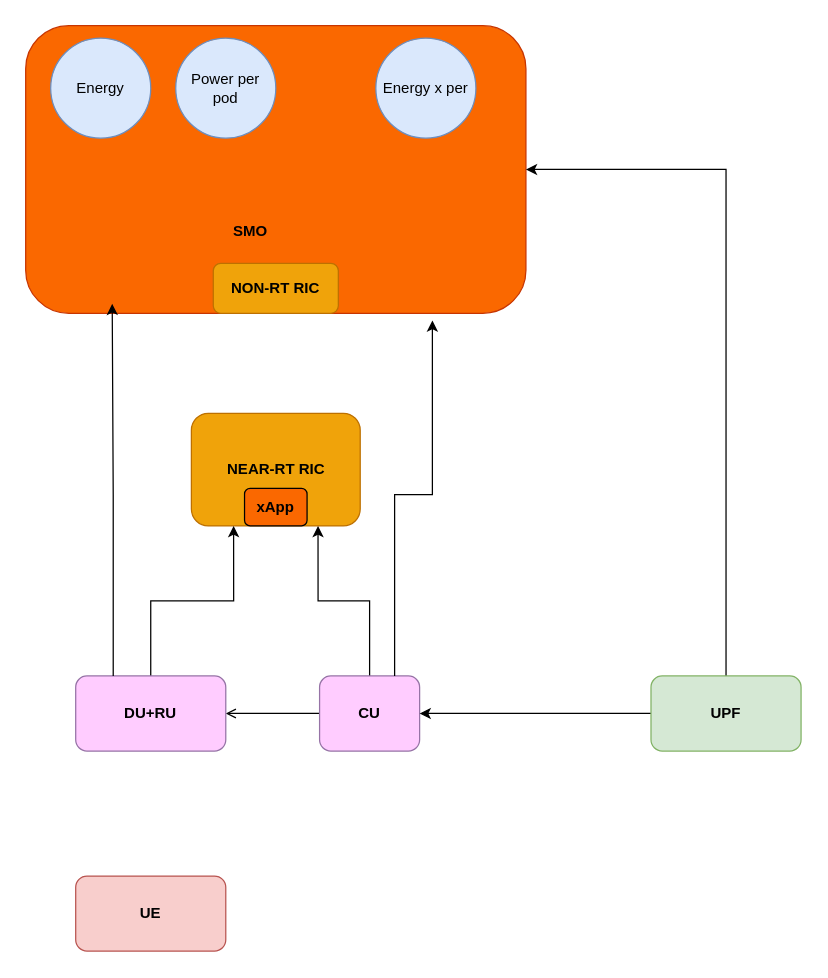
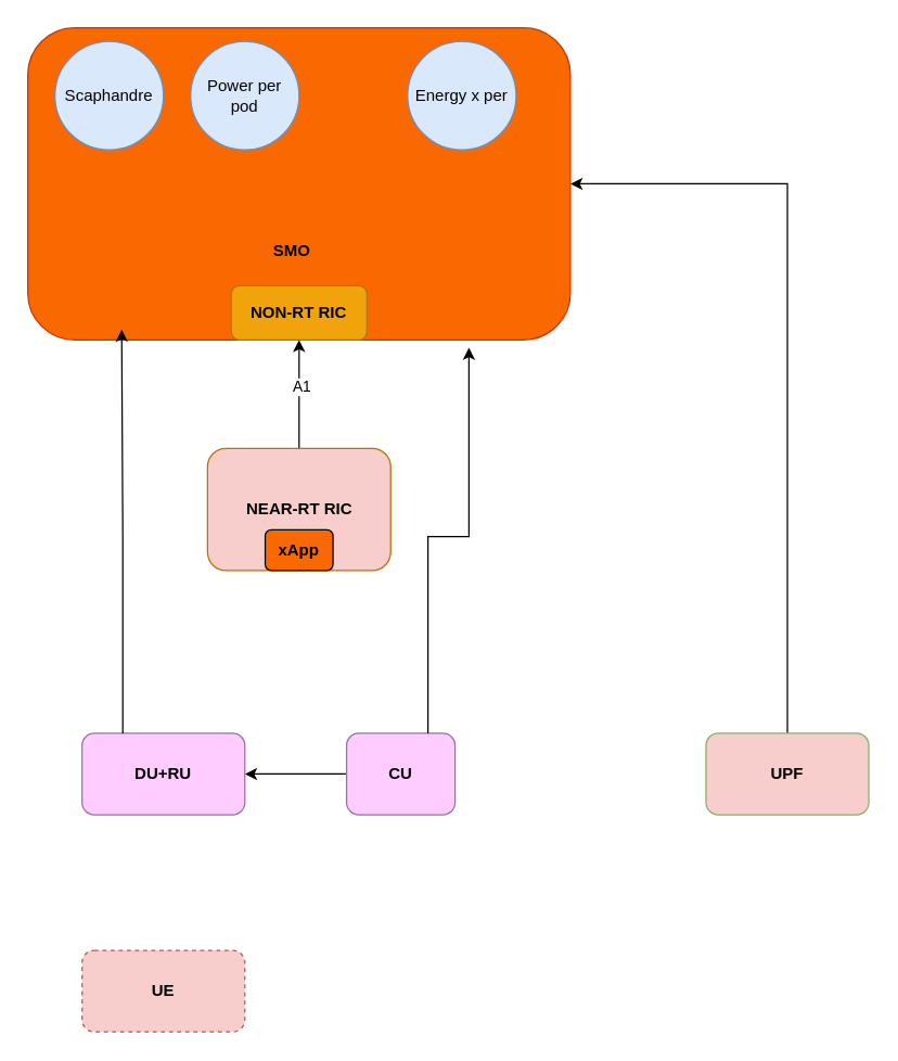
  <mxCell id="0" />
  <mxCell id="1" parent="0" />
  <mxCell id="2" value="" style="rounded=1;whiteSpace=wrap;html=1;fillColor=#fa6800;strokeColor=#C73500;fontColor=#000000;" vertex="1" parent="1"><mxGeometry x="20" y="20" width="400" height="230" as="geometry" /></mxCell>
  <mxCell id="3" value="&lt;b&gt;NON-RT RIC&lt;/b&gt;" style="rounded=1;whiteSpace=wrap;html=1;fillColor=#f0a30a;fontColor=#000000;strokeColor=#BD7000;" vertex="1" parent="1"><mxGeometry x="170" y="210" width="100" height="40" as="geometry" /></mxCell>
- <mxCell id="6" value="&lt;b&gt;NEAR-RT RIC&lt;/b&gt;" style="rounded=1;whiteSpace=wrap;html=1;fillColor=#f0a30a;fontColor=#000000;strokeColor=#BD7000;" vertex="1" parent="1"><mxGeometry x="152.5" y="330" width="135" height="90" as="geometry" /></mxCell>
+ <mxCell id="4" style="edgeStyle=orthogonalEdgeStyle;rounded=0;orthogonalLoop=1;jettySize=auto;html=1;exitX=0.5;exitY=0;exitDx=0;exitDy=0;entryX=0.5;entryY=1;entryDx=0;entryDy=0;" edge="1" parent="1" source="6" target="3"><mxGeometry relative="1" as="geometry" /></mxCell>
+ <mxCell id="5" value="A1" style="edgeLabel;html=1;align=center;verticalAlign=middle;resizable=0;points=[];" vertex="1" connectable="0" parent="4"><mxGeometry x="0.15" y="-1" relative="1" as="geometry"><mxPoint as="offset" /></mxGeometry></mxCell>
+ <mxCell id="6" value="&lt;b&gt;NEAR-RT RIC&lt;/b&gt;" style="rounded=1;whiteSpace=wrap;html=1;fillColor=#f8cecc;fontColor=#000000;strokeColor=#BD7000;" vertex="1" parent="1"><mxGeometry x="152.5" y="330" width="135" height="90" as="geometry" /></mxCell>
  <mxCell id="7" value="&lt;b&gt;xApp&lt;/b&gt;" style="rounded=1;whiteSpace=wrap;html=1;rotation=0;fillColor=#fa6800;" vertex="1" parent="1"><mxGeometry x="195" y="390" width="50" height="30" as="geometry" /></mxCell>
- <mxCell id="8" style="edgeStyle=orthogonalEdgeStyle;rounded=0;orthogonalLoop=1;jettySize=auto;html=1;exitX=0.5;exitY=0;exitDx=0;exitDy=0;entryX=0.75;entryY=1;entryDx=0;entryDy=0;" edge="1" parent="1" source="10" target="6"><mxGeometry relative="1" as="geometry" /></mxCell>
- <mxCell id="9" style="edgeStyle=orthogonalEdgeStyle;rounded=0;orthogonalLoop=1;jettySize=auto;html=1;exitX=0;exitY=0.5;exitDx=0;exitDy=0;entryX=1;entryY=0.5;entryDx=0;entryDy=0;endArrow=open;" edge="1" parent="1" source="10" target="12"><mxGeometry relative="1" as="geometry" /></mxCell>
+ <mxCell id="9" style="edgeStyle=orthogonalEdgeStyle;rounded=0;orthogonalLoop=1;jettySize=auto;html=1;exitX=0;exitY=0.5;exitDx=0;exitDy=0;entryX=1;entryY=0.5;entryDx=0;entryDy=0;" edge="1" parent="1" source="10" target="12"><mxGeometry relative="1" as="geometry" /></mxCell>
  <mxCell id="10" value="&lt;b&gt;CU&lt;/b&gt;" style="rounded=1;whiteSpace=wrap;html=1;fillColor=#FFCCFF;strokeColor=#9673a6;" vertex="1" parent="1"><mxGeometry x="255" y="540" width="80" height="60" as="geometry" /></mxCell>
- <mxCell id="11" style="edgeStyle=orthogonalEdgeStyle;rounded=0;orthogonalLoop=1;jettySize=auto;html=1;exitX=0.5;exitY=0;exitDx=0;exitDy=0;entryX=0.25;entryY=1;entryDx=0;entryDy=0;" edge="1" parent="1" source="12" target="6"><mxGeometry relative="1" as="geometry" /></mxCell>
  <mxCell id="12" value="&lt;b&gt;DU+RU&lt;/b&gt;" style="rounded=1;whiteSpace=wrap;html=1;fillColor=#FFCCFF;strokeColor=#9673a6;" vertex="1" parent="1"><mxGeometry x="60" y="540" width="120" height="60" as="geometry" /></mxCell>
  <mxCell id="13" style="edgeStyle=orthogonalEdgeStyle;rounded=0;orthogonalLoop=1;jettySize=auto;html=1;exitX=0.5;exitY=0;exitDx=0;exitDy=0;entryX=1;entryY=0.5;entryDx=0;entryDy=0;" edge="1" parent="1" source="15" target="2"><mxGeometry relative="1" as="geometry" /></mxCell>
- <mxCell id="14" style="edgeStyle=orthogonalEdgeStyle;rounded=0;orthogonalLoop=1;jettySize=auto;html=1;exitX=0;exitY=0.5;exitDx=0;exitDy=0;entryX=1;entryY=0.5;entryDx=0;entryDy=0;" edge="1" parent="1" source="15" target="10"><mxGeometry relative="1" as="geometry" /></mxCell>
- <mxCell id="15" value="&lt;b&gt;UPF&lt;/b&gt;" style="rounded=1;whiteSpace=wrap;html=1;fillColor=#d5e8d4;strokeColor=#82b366;" vertex="1" parent="1"><mxGeometry x="520" y="540" width="120" height="60" as="geometry" /></mxCell>
+ <mxCell id="15" value="&lt;b&gt;UPF&lt;/b&gt;" style="rounded=1;whiteSpace=wrap;html=1;fillColor=#f8cecc;strokeColor=#82b366;" vertex="1" parent="1"><mxGeometry x="520" y="540" width="120" height="60" as="geometry" /></mxCell>
  <mxCell id="16" style="edgeStyle=orthogonalEdgeStyle;rounded=0;orthogonalLoop=1;jettySize=auto;html=1;exitX=0.25;exitY=0;exitDx=0;exitDy=0;entryX=0.173;entryY=0.967;entryDx=0;entryDy=0;entryPerimeter=0;" edge="1" parent="1" source="12" target="2"><mxGeometry relative="1" as="geometry" /></mxCell>
  <mxCell id="17" style="edgeStyle=orthogonalEdgeStyle;rounded=0;orthogonalLoop=1;jettySize=auto;html=1;exitX=0.75;exitY=0;exitDx=0;exitDy=0;entryX=0.813;entryY=1.025;entryDx=0;entryDy=0;entryPerimeter=0;" edge="1" parent="1" source="10" target="2"><mxGeometry relative="1" as="geometry" /></mxCell>
- <mxCell id="18" value="Energy" style="ellipse;whiteSpace=wrap;html=1;aspect=fixed;fillColor=#dae8fc;strokeColor=#6c8ebf;" vertex="1" parent="1"><mxGeometry x="40" y="30" width="80" height="80" as="geometry" /></mxCell>
+ <mxCell id="18" value="Scaphandre" style="ellipse;whiteSpace=wrap;html=1;aspect=fixed;fillColor=#dae8fc;strokeColor=#6c8ebf;" vertex="1" parent="1"><mxGeometry x="40" y="30" width="80" height="80" as="geometry" /></mxCell>
  <mxCell id="19" value="Power per pod" style="ellipse;whiteSpace=wrap;html=1;aspect=fixed;fillColor=#dae8fc;strokeColor=#6c8ebf;" vertex="1" parent="1"><mxGeometry x="140" y="30" width="80" height="80" as="geometry" /></mxCell>
  <mxCell id="20" value="Energy x per" style="ellipse;whiteSpace=wrap;html=1;aspect=fixed;fillColor=#dae8fc;strokeColor=#6c8ebf;" vertex="1" parent="1"><mxGeometry x="300" y="30" width="80" height="80" as="geometry" /></mxCell>
- <mxCell id="21" value="&lt;b&gt;SMO&lt;/b&gt;" style="text;html=1;align=center;verticalAlign=middle;whiteSpace=wrap;rounded=0;" vertex="1" parent="1"><mxGeometry x="170" y="170" width="60" height="30" as="geometry" /></mxCell>
- <mxCell id="22" value="&lt;b&gt;UE&lt;/b&gt;" style="rounded=1;whiteSpace=wrap;html=1;fillColor=#f8cecc;strokeColor=#b85450;" vertex="1" parent="1"><mxGeometry x="60" y="700" width="120" height="60" as="geometry" /></mxCell>
+ <mxCell id="21" value="&lt;b&gt;SMO&lt;/b&gt;" style="text;html=1;align=center;verticalAlign=middle;whiteSpace=wrap;rounded=0;" vertex="1" parent="1"><mxGeometry x="185" y="170" width="60" height="30" as="geometry" /></mxCell>
+ <mxCell id="22" value="&lt;b&gt;UE&lt;/b&gt;" style="rounded=1;whiteSpace=wrap;html=1;fillColor=#f8cecc;strokeColor=#b85450;dashed=1;" vertex="1" parent="1"><mxGeometry x="60" y="700" width="120" height="60" as="geometry" /></mxCell>
